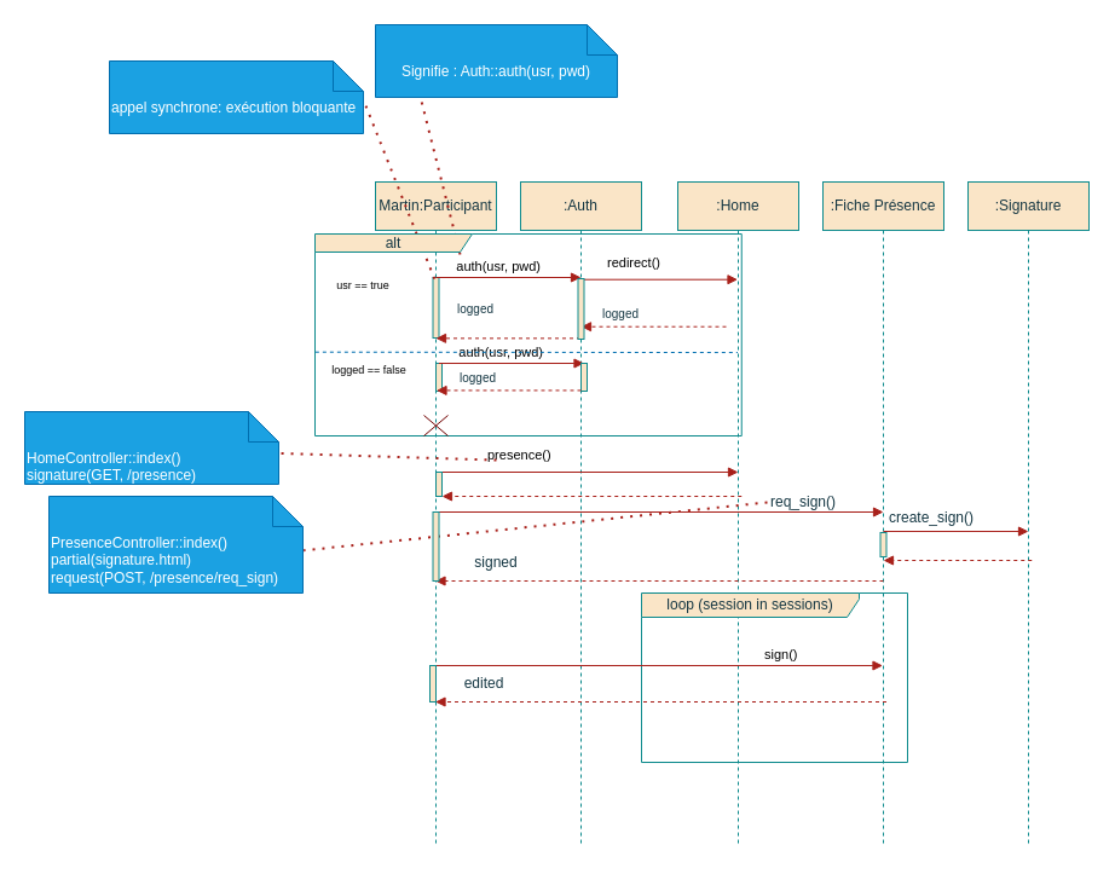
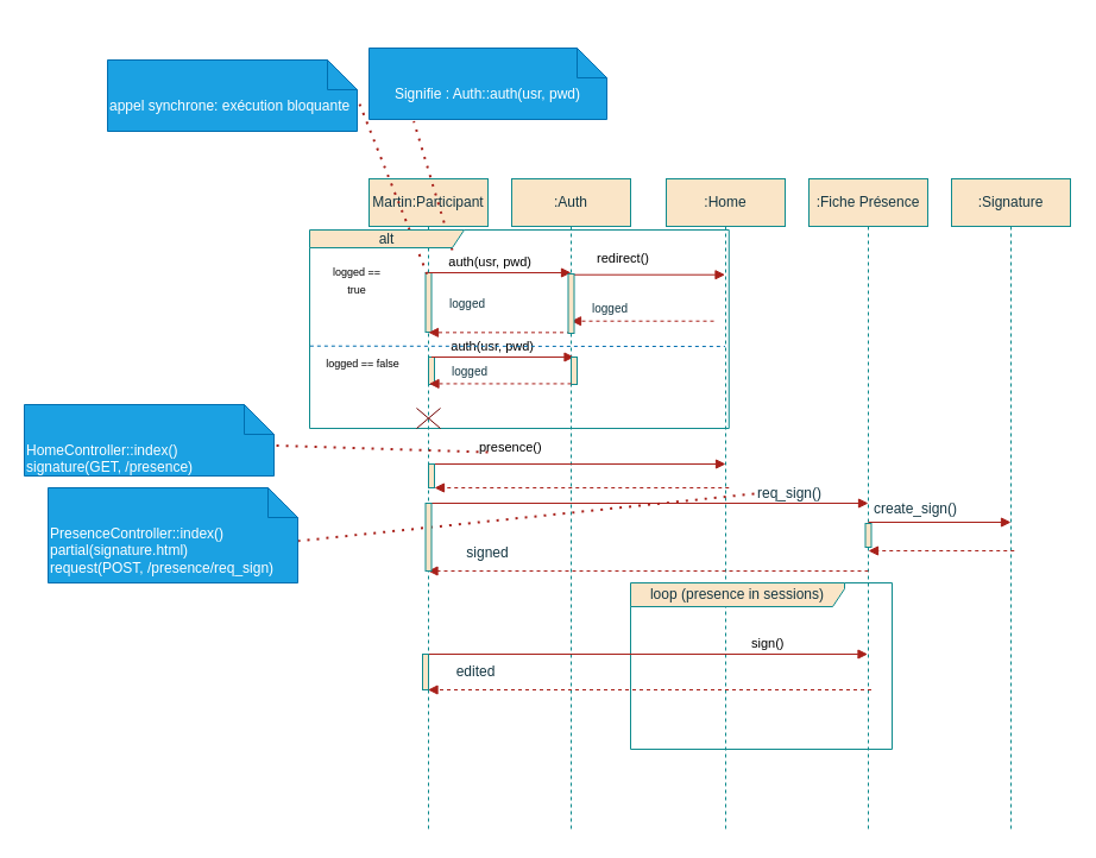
  <mxCell id="0" />
  <mxCell id="1" parent="0" />
  <mxCell id="2" value="Martin:Participant" style="shape=umlLifeline;perimeter=lifelinePerimeter;whiteSpace=wrap;html=1;container=1;dropTarget=0;collapsible=0;recursiveResize=0;outlineConnect=0;portConstraint=eastwest;newEdgeStyle={&quot;edgeStyle&quot;:&quot;elbowEdgeStyle&quot;,&quot;elbow&quot;:&quot;vertical&quot;,&quot;curved&quot;:0,&quot;rounded&quot;:0};labelBackgroundColor=none;fillColor=#FAE5C7;strokeColor=#0F8B8D;fontColor=#143642;" vertex="1" parent="1"><mxGeometry x="310" y="150" width="100" height="550" as="geometry" /></mxCell>
  <mxCell id="3" value=":Auth" style="shape=umlLifeline;perimeter=lifelinePerimeter;whiteSpace=wrap;html=1;container=1;dropTarget=0;collapsible=0;recursiveResize=0;outlineConnect=0;portConstraint=eastwest;newEdgeStyle={&quot;edgeStyle&quot;:&quot;elbowEdgeStyle&quot;,&quot;elbow&quot;:&quot;vertical&quot;,&quot;curved&quot;:0,&quot;rounded&quot;:0};labelBackgroundColor=none;fillColor=#FAE5C7;strokeColor=#0F8B8D;fontColor=#143642;" vertex="1" parent="1"><mxGeometry x="430" y="150" width="100" height="550" as="geometry" /></mxCell>
  <mxCell id="4" value=":Home" style="shape=umlLifeline;perimeter=lifelinePerimeter;whiteSpace=wrap;html=1;container=1;dropTarget=0;collapsible=0;recursiveResize=0;outlineConnect=0;portConstraint=eastwest;newEdgeStyle={&quot;edgeStyle&quot;:&quot;elbowEdgeStyle&quot;,&quot;elbow&quot;:&quot;vertical&quot;,&quot;curved&quot;:0,&quot;rounded&quot;:0};labelBackgroundColor=none;fillColor=#FAE5C7;strokeColor=#0F8B8D;fontColor=#143642;" vertex="1" parent="1"><mxGeometry x="560" y="150" width="100" height="550" as="geometry" /></mxCell>
  <mxCell id="5" value=":Fiche Présence" style="shape=umlLifeline;perimeter=lifelinePerimeter;whiteSpace=wrap;html=1;container=1;dropTarget=0;collapsible=0;recursiveResize=0;outlineConnect=0;portConstraint=eastwest;newEdgeStyle={&quot;edgeStyle&quot;:&quot;elbowEdgeStyle&quot;,&quot;elbow&quot;:&quot;vertical&quot;,&quot;curved&quot;:0,&quot;rounded&quot;:0};labelBackgroundColor=none;fillColor=#FAE5C7;strokeColor=#0F8B8D;fontColor=#143642;" vertex="1" parent="1"><mxGeometry x="680" y="150" width="100" height="550" as="geometry" /></mxCell>
  <mxCell id="6" value=":Signature" style="shape=umlLifeline;perimeter=lifelinePerimeter;whiteSpace=wrap;html=1;container=1;dropTarget=0;collapsible=0;recursiveResize=0;outlineConnect=0;portConstraint=eastwest;newEdgeStyle={&quot;edgeStyle&quot;:&quot;elbowEdgeStyle&quot;,&quot;elbow&quot;:&quot;vertical&quot;,&quot;curved&quot;:0,&quot;rounded&quot;:0};labelBackgroundColor=none;fillColor=#FAE5C7;strokeColor=#0F8B8D;fontColor=#143642;" vertex="1" parent="1"><mxGeometry x="800" y="150" width="100" height="550" as="geometry" /></mxCell>
  <mxCell id="7" value="" style="html=1;points=[];perimeter=orthogonalPerimeter;fillColor=#FAE5C7;labelBackgroundColor=none;strokeColor=#0F8B8D;fontColor=#143642;" vertex="1" parent="1"><mxGeometry x="357.5" y="229" width="5" height="50" as="geometry" /></mxCell>
  <mxCell id="8" value="&amp;nbsp; &amp;nbsp; &amp;nbsp;auth(usr, pwd)" style="html=1;verticalAlign=bottom;labelBackgroundColor=none;endArrow=block;endFill=1;endSize=6;align=left;rounded=0;strokeColor=#A8201A;fontColor=default;" edge="1" parent="1"><mxGeometry x="-1" relative="1" as="geometry"><mxPoint x="359.929" y="229" as="sourcePoint" /><mxPoint x="480" y="229" as="targetPoint" /></mxGeometry></mxCell>
- <mxCell id="9" value="Signifie : Auth::auth(usr, pwd)" style="shape=note2;boundedLbl=1;whiteSpace=wrap;html=1;size=25;verticalAlign=top;align=center;labelBackgroundColor=none;fillColor=#1ba1e2;strokeColor=#006EAF;fontColor=#ffffff;" vertex="1" parent="1"><mxGeometry x="310" y="20" width="200" height="60" as="geometry" /></mxCell>
+ <mxCell id="9" value="Signifie : Auth::auth(usr, pwd)" style="shape=note2;boundedLbl=1;whiteSpace=wrap;html=1;size=25;verticalAlign=top;align=center;labelBackgroundColor=none;fillColor=#1ba1e2;strokeColor=#006EAF;fontColor=#ffffff;" vertex="1" parent="1"><mxGeometry x="310" y="40" width="200" height="60" as="geometry" /></mxCell>
  <mxCell id="10" value="" style="endArrow=none;dashed=1;html=1;dashPattern=1 3;strokeWidth=2;rounded=0;entryX=0.188;entryY=1.025;entryDx=0;entryDy=0;entryPerimeter=0;labelBackgroundColor=none;strokeColor=#A8201A;fontColor=default;" edge="1" parent="1" target="9"><mxGeometry width="50" height="50" relative="1" as="geometry"><mxPoint x="380" y="210" as="sourcePoint" /><mxPoint x="440" y="210" as="targetPoint" /></mxGeometry></mxCell>
  <mxCell id="11" value="" style="html=1;verticalAlign=bottom;labelBackgroundColor=none;endArrow=block;endFill=1;dashed=1;rounded=0;entryX=0.5;entryY=0.967;entryDx=0;entryDy=0;entryPerimeter=0;strokeColor=#A8201A;fontColor=default;" edge="1" parent="1"><mxGeometry width="160" relative="1" as="geometry"><mxPoint x="479.5" y="279.35" as="sourcePoint" /><mxPoint x="360" y="279.35" as="targetPoint" /></mxGeometry></mxCell>
  <mxCell id="12" value="&lt;font style=&quot;font-size: 10px;&quot;&gt;logged&lt;/font&gt;" style="text;html=1;whiteSpace=wrap;strokeColor=none;fillColor=none;align=center;verticalAlign=middle;rounded=0;labelBackgroundColor=none;fontColor=#143642;" vertex="1" parent="1"><mxGeometry x="362.5" y="240" width="60" height="30" as="geometry" /></mxCell>
  <mxCell id="13" value="&lt;div align=&quot;left&quot;&gt;appel synchrone: exécution bloquante&lt;/div&gt;" style="shape=note2;boundedLbl=1;whiteSpace=wrap;html=1;size=25;verticalAlign=top;align=left;labelBackgroundColor=none;fillColor=#1ba1e2;strokeColor=#006EAF;fontColor=#ffffff;" vertex="1" parent="1"><mxGeometry x="90" y="50" width="210" height="60" as="geometry" /></mxCell>
  <mxCell id="14" value="" style="endArrow=none;dashed=1;html=1;dashPattern=1 3;strokeWidth=2;rounded=0;entryX=1.003;entryY=0.559;entryDx=0;entryDy=0;entryPerimeter=0;exitX=0.262;exitY=0.024;exitDx=0;exitDy=0;exitPerimeter=0;labelBackgroundColor=none;strokeColor=#A8201A;fontColor=default;" edge="1" parent="1" source="7" target="13"><mxGeometry width="50" height="50" relative="1" as="geometry"><mxPoint x="382" y="228" as="sourcePoint" /><mxPoint x="350" y="100" as="targetPoint" /></mxGeometry></mxCell>
  <mxCell id="15" value="redirect()" style="html=1;verticalAlign=bottom;labelBackgroundColor=none;endArrow=block;endFill=1;endSize=6;align=left;rounded=0;strokeColor=#A8201A;fontColor=default;" edge="1" parent="1"><mxGeometry x="-0.691" y="5" relative="1" as="geometry"><mxPoint x="479.929" y="230.71" as="sourcePoint" /><mxPoint x="609.5" y="230.71" as="targetPoint" /><mxPoint as="offset" /></mxGeometry></mxCell>
  <mxCell id="16" value="" style="html=1;verticalAlign=bottom;labelBackgroundColor=none;endArrow=block;endFill=1;dashed=1;rounded=0;entryX=0.5;entryY=0.967;entryDx=0;entryDy=0;entryPerimeter=0;strokeColor=#A8201A;fontColor=default;" edge="1" parent="1"><mxGeometry width="160" relative="1" as="geometry"><mxPoint x="600" y="269.71" as="sourcePoint" /><mxPoint x="480" y="269.71" as="targetPoint" /></mxGeometry></mxCell>
  <mxCell id="17" value="&lt;font style=&quot;font-size: 10px;&quot;&gt;logged&lt;/font&gt;" style="text;html=1;whiteSpace=wrap;strokeColor=none;fillColor=none;align=center;verticalAlign=middle;rounded=0;labelBackgroundColor=none;fontColor=#143642;" vertex="1" parent="1"><mxGeometry x="482.5" y="244" width="60" height="30" as="geometry" /></mxCell>
  <mxCell id="18" value="" style="html=1;points=[];perimeter=orthogonalPerimeter;fillColor=#FAE5C7;labelBackgroundColor=none;strokeColor=#0F8B8D;fontColor=#143642;" vertex="1" parent="1"><mxGeometry x="477.5" y="230" width="5" height="50" as="geometry" /></mxCell>
  <mxCell id="19" value="alt" style="shape=umlFrame;whiteSpace=wrap;html=1;pointerEvents=0;recursiveResize=0;container=1;collapsible=0;width=130;height=15;labelBackgroundColor=none;fillColor=#FAE5C7;strokeColor=#0F8B8D;fontColor=#143642;" vertex="1" parent="1"><mxGeometry x="260" y="193" width="352.75" height="167" as="geometry" /></mxCell>
- <mxCell id="20" value="&lt;font style=&quot;font-size: 9px; color: light-dark(rgb(0, 0, 0), rgb(0, 255, 0));&quot;&gt;usr == true&lt;/font&gt;" style="text;html=1;whiteSpace=wrap;strokeColor=none;fillColor=none;align=center;verticalAlign=middle;rounded=0;labelBackgroundColor=none;fontColor=#143642;" vertex="1" parent="19"><mxGeometry x="10" y="27" width="60" height="30" as="geometry" /></mxCell>
+ <mxCell id="20" value="&lt;font style=&quot;font-size: 9px; color: light-dark(rgb(0, 0, 0), rgb(0, 255, 0));&quot;&gt;logged == true&lt;/font&gt;" style="text;html=1;whiteSpace=wrap;strokeColor=none;fillColor=none;align=center;verticalAlign=middle;rounded=0;labelBackgroundColor=none;fontColor=#143642;" vertex="1" parent="19"><mxGeometry x="10" y="27" width="60" height="30" as="geometry" /></mxCell>
  <mxCell id="21" value="&lt;font style=&quot;font-size: 9px; color: light-dark(rgb(0, 0, 0), rgb(255, 0, 0));&quot;&gt;logged == false&lt;/font&gt;" style="text;html=1;whiteSpace=wrap;strokeColor=none;fillColor=none;align=center;verticalAlign=middle;rounded=0;labelBackgroundColor=none;fontColor=#143642;" vertex="1" parent="19"><mxGeometry x="10" y="97" width="70" height="30" as="geometry" /></mxCell>
  <mxCell id="22" value="" style="html=1;points=[];perimeter=orthogonalPerimeter;fillColor=#FAE5C7;labelBackgroundColor=none;strokeColor=#0F8B8D;fontColor=#143642;" vertex="1" parent="19"><mxGeometry x="100" y="107" width="5" height="23" as="geometry" /></mxCell>
  <mxCell id="23" value="&amp;nbsp; &amp;nbsp; &amp;nbsp;auth(usr, pwd)" style="html=1;verticalAlign=bottom;labelBackgroundColor=none;endArrow=block;endFill=1;endSize=6;align=left;rounded=0;strokeColor=#A8201A;fontColor=default;" edge="1" parent="19"><mxGeometry x="-1" relative="1" as="geometry"><mxPoint x="102.429" y="107" as="sourcePoint" /><mxPoint x="222.5" y="107" as="targetPoint" /></mxGeometry></mxCell>
  <mxCell id="24" value="" style="html=1;points=[];perimeter=orthogonalPerimeter;fillColor=#FAE5C7;labelBackgroundColor=none;strokeColor=#0F8B8D;fontColor=#143642;" vertex="1" parent="19"><mxGeometry x="220" y="107" width="5" height="23" as="geometry" /></mxCell>
  <mxCell id="25" value="" style="html=1;verticalAlign=bottom;labelBackgroundColor=none;endArrow=block;endFill=1;dashed=1;rounded=0;entryX=0.5;entryY=0.967;entryDx=0;entryDy=0;entryPerimeter=0;strokeColor=#A8201A;fontColor=default;" edge="1" parent="19"><mxGeometry width="160" relative="1" as="geometry"><mxPoint x="220" y="129.43" as="sourcePoint" /><mxPoint x="100.5" y="129.43" as="targetPoint" /></mxGeometry></mxCell>
  <mxCell id="26" value="&lt;font style=&quot;font-size: 10px;&quot;&gt;logged&lt;/font&gt;" style="text;html=1;whiteSpace=wrap;strokeColor=none;fillColor=none;align=center;verticalAlign=middle;rounded=0;labelBackgroundColor=none;fontColor=#143642;" vertex="1" parent="19"><mxGeometry x="105" y="103.5" width="60" height="30" as="geometry" /></mxCell>
  <mxCell id="27" value="" style="shape=umlDestroy;html=1;labelBackgroundColor=none;fillColor=light-dark(#A20025,#FF0000);strokeColor=light-dark(#6F0000,#FF0000);fontColor=#ffffff;" vertex="1" parent="19"><mxGeometry x="90" y="150" width="20" height="17" as="geometry" /></mxCell>
  <mxCell id="28" value="" style="endArrow=none;dashed=1;html=1;rounded=0;exitX=0.001;exitY=0.585;exitDx=0;exitDy=0;exitPerimeter=0;labelBackgroundColor=none;strokeColor=#006EAF;fontColor=default;fillColor=#1ba1e2;" edge="1" parent="1" source="19"><mxGeometry width="50" height="50" relative="1" as="geometry"><mxPoint x="362.017" y="291.067" as="sourcePoint" /><mxPoint x="609.5" y="291.067" as="targetPoint" /></mxGeometry></mxCell>
  <mxCell id="29" value="presence()" style="html=1;verticalAlign=bottom;labelBackgroundColor=none;endArrow=block;endFill=1;endSize=6;align=left;rounded=0;strokeColor=#A8201A;fontColor=default;" edge="1" parent="1"><mxGeometry x="-0.691" y="5" relative="1" as="geometry"><mxPoint x="362.5" y="390" as="sourcePoint" /><mxPoint x="610" y="390" as="targetPoint" /><mxPoint as="offset" /></mxGeometry></mxCell>
  <mxCell id="30" value="&lt;div&gt;HomeController::index()&lt;/div&gt;&lt;div&gt;signature(GET, /presence)&lt;/div&gt;" style="shape=note2;boundedLbl=1;whiteSpace=wrap;html=1;size=25;verticalAlign=top;align=left;labelBackgroundColor=none;fillColor=#1ba1e2;strokeColor=#006EAF;fontColor=#ffffff;" vertex="1" parent="1"><mxGeometry x="20" y="340" width="210" height="60" as="geometry" /></mxCell>
  <mxCell id="31" value="" style="endArrow=none;dashed=1;html=1;dashPattern=1 3;strokeWidth=2;rounded=0;entryX=1.008;entryY=0.575;entryDx=0;entryDy=0;entryPerimeter=0;labelBackgroundColor=none;strokeColor=#A8201A;fontColor=default;" edge="1" parent="1" target="30"><mxGeometry width="50" height="50" relative="1" as="geometry"><mxPoint x="410" y="380" as="sourcePoint" /><mxPoint x="310" y="130" as="targetPoint" /></mxGeometry></mxCell>
  <mxCell id="32" value="" style="html=1;verticalAlign=bottom;labelBackgroundColor=none;endArrow=block;endFill=1;endSize=6;align=left;rounded=0;strokeColor=#A8201A;fontColor=default;" edge="1" parent="1"><mxGeometry x="-0.691" y="5" relative="1" as="geometry"><mxPoint x="362.5" y="423" as="sourcePoint" /><mxPoint x="730" y="423" as="targetPoint" /><mxPoint as="offset" /></mxGeometry></mxCell>
  <mxCell id="33" value="&lt;div&gt;PresenceController::index()&lt;/div&gt;&lt;div&gt;partial(signature.html)&lt;/div&gt;&lt;div&gt;request(POST, /presence/req_sign)&lt;/div&gt;" style="shape=note2;boundedLbl=1;whiteSpace=wrap;html=1;size=25;verticalAlign=top;align=left;labelBackgroundColor=none;fillColor=#1ba1e2;strokeColor=#006EAF;fontColor=#ffffff;" vertex="1" parent="1"><mxGeometry x="40" y="410" width="210" height="80" as="geometry" /></mxCell>
  <mxCell id="34" value="req_sign()" style="text;html=1;whiteSpace=wrap;strokeColor=none;fillColor=none;align=center;verticalAlign=middle;rounded=0;labelBackgroundColor=none;fontColor=#143642;" vertex="1" parent="1"><mxGeometry x="634" y="400" width="60" height="30" as="geometry" /></mxCell>
  <mxCell id="35" value="" style="endArrow=none;dashed=1;html=1;dashPattern=1 3;strokeWidth=2;rounded=0;entryX=1.003;entryY=0.559;entryDx=0;entryDy=0;entryPerimeter=0;labelBackgroundColor=none;strokeColor=#A8201A;fontColor=default;exitX=0;exitY=0.5;exitDx=0;exitDy=0;" edge="1" parent="1" source="34" target="33"><mxGeometry width="50" height="50" relative="1" as="geometry"><mxPoint x="428" y="375" as="sourcePoint" /><mxPoint x="250" y="370" as="targetPoint" /></mxGeometry></mxCell>
  <mxCell id="36" value="" style="html=1;verticalAlign=bottom;labelBackgroundColor=none;endArrow=block;endFill=1;endSize=6;align=left;rounded=0;strokeColor=#A8201A;fontColor=default;" edge="1" parent="1"><mxGeometry x="-0.691" y="5" relative="1" as="geometry"><mxPoint x="730" y="439" as="sourcePoint" /><mxPoint x="850" y="439" as="targetPoint" /><mxPoint as="offset" /></mxGeometry></mxCell>
  <mxCell id="37" value="create_sign()" style="text;html=1;whiteSpace=wrap;strokeColor=none;fillColor=none;align=center;verticalAlign=middle;rounded=0;labelBackgroundColor=none;fontColor=#143642;" vertex="1" parent="1"><mxGeometry x="740" y="413" width="60" height="30" as="geometry" /></mxCell>
  <mxCell id="38" value="" style="html=1;verticalAlign=bottom;labelBackgroundColor=none;endArrow=block;endFill=1;dashed=1;rounded=0;strokeColor=#A8201A;fontColor=default;" edge="1" parent="1" source="42" target="2"><mxGeometry width="160" relative="1" as="geometry"><mxPoint x="612.75" y="410" as="sourcePoint" /><mxPoint x="492.75" y="410" as="targetPoint" /></mxGeometry></mxCell>
  <mxCell id="39" value="" style="html=1;verticalAlign=bottom;labelBackgroundColor=none;endArrow=block;endFill=1;dashed=1;rounded=0;strokeColor=#A8201A;fontColor=default;" edge="1" parent="1"><mxGeometry width="160" relative="1" as="geometry"><mxPoint x="852.75" y="463" as="sourcePoint" /><mxPoint x="730" y="463" as="targetPoint" /></mxGeometry></mxCell>
  <mxCell id="40" value="" style="html=1;verticalAlign=bottom;labelBackgroundColor=none;endArrow=block;endFill=1;dashed=1;rounded=0;strokeColor=#A8201A;fontColor=default;" edge="1" parent="1" target="2"><mxGeometry width="160" relative="1" as="geometry"><mxPoint x="730" y="480" as="sourcePoint" /><mxPoint x="612.75" y="480" as="targetPoint" /></mxGeometry></mxCell>
  <mxCell id="41" value="" style="html=1;verticalAlign=bottom;labelBackgroundColor=none;endArrow=block;endFill=1;dashed=1;rounded=0;strokeColor=#A8201A;fontColor=default;" edge="1" parent="1" target="42"><mxGeometry width="160" relative="1" as="geometry"><mxPoint x="612.75" y="410" as="sourcePoint" /><mxPoint x="360" y="410" as="targetPoint" /></mxGeometry></mxCell>
  <mxCell id="42" value="" style="html=1;points=[];perimeter=orthogonalPerimeter;fillColor=#FAE5C7;labelBackgroundColor=none;strokeColor=#0F8B8D;fontColor=#143642;" vertex="1" parent="1"><mxGeometry x="360" y="390" width="5" height="20" as="geometry" /></mxCell>
  <mxCell id="43" value="" style="html=1;points=[];perimeter=orthogonalPerimeter;fillColor=#FAE5C7;labelBackgroundColor=none;strokeColor=#0F8B8D;fontColor=#143642;" vertex="1" parent="1"><mxGeometry x="357.5" y="423" width="5" height="57" as="geometry" /></mxCell>
  <mxCell id="44" value="" style="html=1;points=[];perimeter=orthogonalPerimeter;fillColor=#FAE5C7;labelBackgroundColor=none;strokeColor=#0F8B8D;fontColor=#143642;" vertex="1" parent="1"><mxGeometry x="727.5" y="440" width="5" height="20" as="geometry" /></mxCell>
- <mxCell id="45" value="loop (session in sessions)" style="shape=umlFrame;whiteSpace=wrap;html=1;pointerEvents=0;recursiveResize=0;container=1;collapsible=0;width=180;height=20;labelBackgroundColor=none;fillColor=#FAE5C7;strokeColor=#0F8B8D;fontColor=#143642;" vertex="1" parent="1"><mxGeometry x="530" y="490" width="220" height="140" as="geometry" /></mxCell>
+ <mxCell id="45" value="loop (presence in sessions)" style="shape=umlFrame;whiteSpace=wrap;html=1;pointerEvents=0;recursiveResize=0;container=1;collapsible=0;width=180;height=20;labelBackgroundColor=none;fillColor=#FAE5C7;strokeColor=#0F8B8D;fontColor=#143642;" vertex="1" parent="1"><mxGeometry x="530" y="490" width="220" height="140" as="geometry" /></mxCell>
  <mxCell id="46" value="sign()" style="html=1;verticalAlign=bottom;labelBackgroundColor=none;endArrow=block;endFill=1;endSize=6;align=left;rounded=0;strokeColor=#A8201A;fontColor=default;" edge="1" parent="45" target="5"><mxGeometry x="0.467" relative="1" as="geometry"><mxPoint x="-173.75" y="60" as="sourcePoint" /><mxPoint x="73.75" y="60" as="targetPoint" /><mxPoint as="offset" /></mxGeometry></mxCell>
  <mxCell id="47" value="" style="html=1;verticalAlign=bottom;labelBackgroundColor=none;endArrow=block;endFill=1;dashed=1;rounded=0;strokeColor=#A8201A;fontColor=default;" edge="1" parent="45" target="2"><mxGeometry width="160" relative="1" as="geometry"><mxPoint x="202.5" y="90" as="sourcePoint" /><mxPoint x="79.75" y="90" as="targetPoint" /></mxGeometry></mxCell>
  <mxCell id="48" value="&lt;div&gt;edited&lt;/div&gt;" style="text;html=1;whiteSpace=wrap;strokeColor=none;fillColor=none;align=center;verticalAlign=middle;rounded=0;labelBackgroundColor=none;fontColor=#143642;" vertex="1" parent="1"><mxGeometry x="370" y="550" width="60" height="30" as="geometry" /></mxCell>
  <mxCell id="49" value="signed" style="text;html=1;whiteSpace=wrap;strokeColor=none;fillColor=none;align=center;verticalAlign=middle;rounded=0;labelBackgroundColor=none;fontColor=#143642;" vertex="1" parent="1"><mxGeometry x="380" y="450" width="60" height="30" as="geometry" /></mxCell>
  <mxCell id="50" value="" style="html=1;points=[];perimeter=orthogonalPerimeter;fillColor=#FAE5C7;labelBackgroundColor=none;strokeColor=#0F8B8D;fontColor=#143642;" vertex="1" parent="1"><mxGeometry x="355" y="550" width="5" height="30" as="geometry" /></mxCell>
